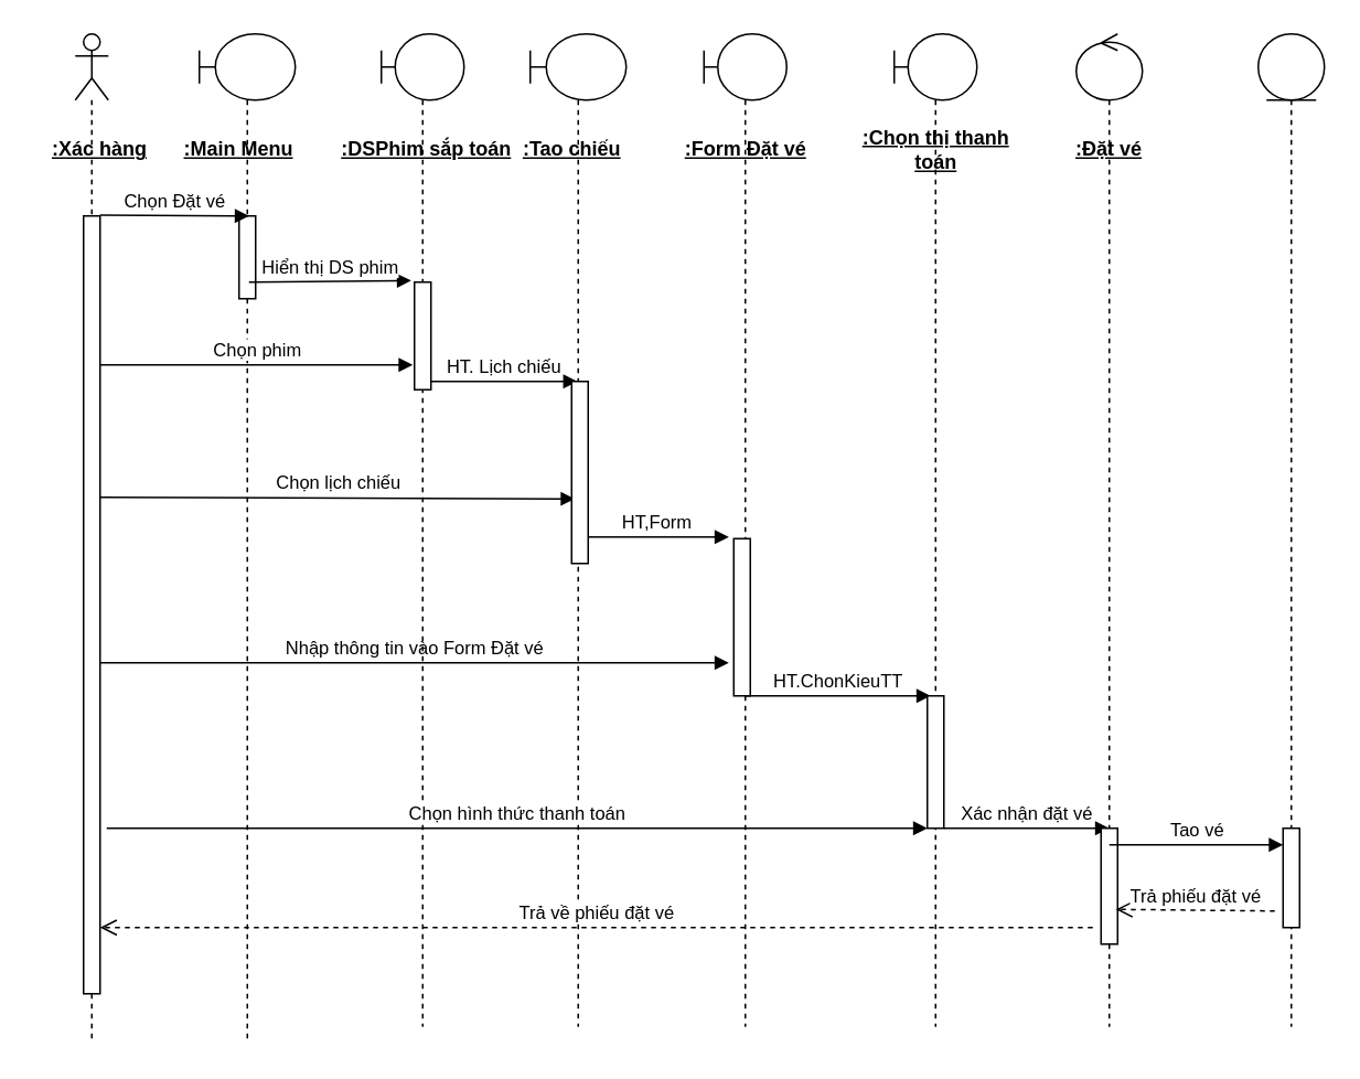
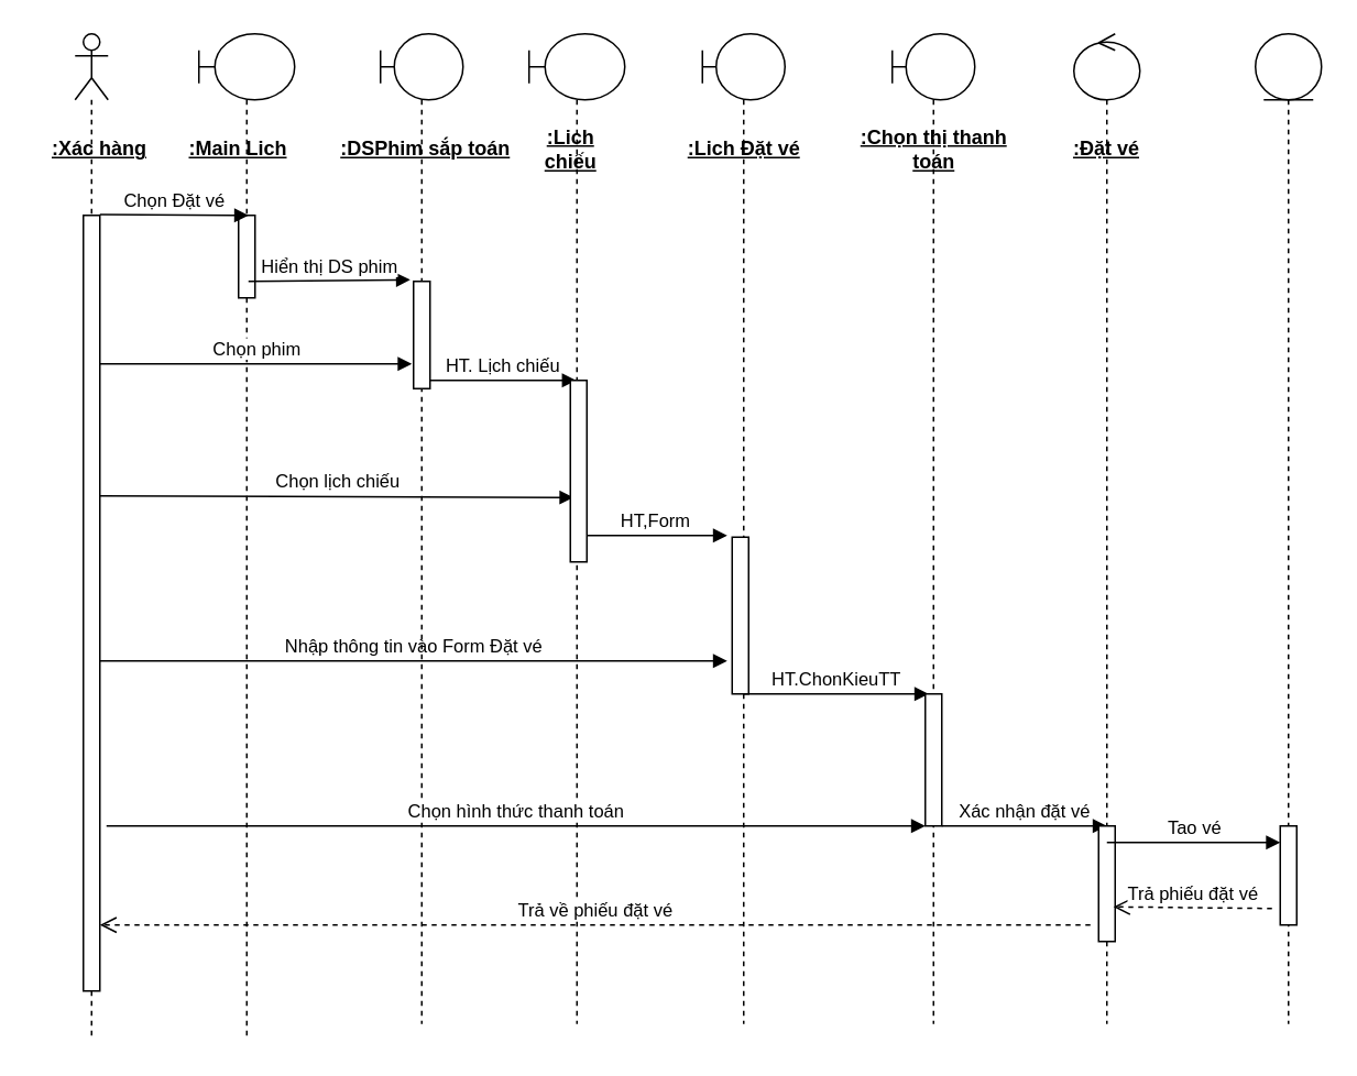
  <mxCell id="0" />
  <mxCell id="1" parent="0" />
  <mxCell id="2" value="" style="shape=umlLifeline;participant=umlActor;perimeter=lifelinePerimeter;whiteSpace=wrap;html=1;container=1;collapsible=0;recursiveResize=0;verticalAlign=top;spacingTop=36;labelBackgroundColor=#ffffff;outlineConnect=0;" vertex="1" parent="1"><mxGeometry x="45" y="20" width="20" height="610" as="geometry" /></mxCell>
  <mxCell id="3" value="" style="html=1;points=[];perimeter=orthogonalPerimeter;" vertex="1" parent="2"><mxGeometry x="5" y="110" width="10" height="470" as="geometry" /></mxCell>
  <mxCell id="4" value="Chọn lịch chiếu" style="html=1;verticalAlign=bottom;endArrow=block;entryX=0.2;entryY=0.645;entryDx=0;entryDy=0;entryPerimeter=0;" edge="1" parent="2" target="17"><mxGeometry width="80" relative="1" as="geometry"><mxPoint x="15" y="280" as="sourcePoint" /><mxPoint x="295" y="280" as="targetPoint" /></mxGeometry></mxCell>
  <mxCell id="5" value="Nhập thông tin vào Form Đặt vé" style="html=1;verticalAlign=bottom;endArrow=block;" edge="1" parent="2"><mxGeometry width="80" relative="1" as="geometry"><mxPoint x="15" y="380" as="sourcePoint" /><mxPoint x="395" y="380" as="targetPoint" /></mxGeometry></mxCell>
  <mxCell id="6" value="&lt;b&gt;&lt;u&gt;:Xác hàng&lt;/u&gt;&lt;/b&gt;" style="text;html=1;strokeColor=none;fillColor=none;align=center;verticalAlign=middle;whiteSpace=wrap;rounded=0;" vertex="1" parent="1"><mxGeometry y="80" width="80" height="20" as="geometry" x="20" /></mxCell>
  <mxCell id="7" value="" style="shape=umlLifeline;participant=umlBoundary;perimeter=lifelinePerimeter;whiteSpace=wrap;html=1;container=1;collapsible=0;recursiveResize=0;verticalAlign=top;spacingTop=36;labelBackgroundColor=#ffffff;outlineConnect=0;" vertex="1" parent="1"><mxGeometry x="120" y="20" width="58" height="610" as="geometry" /></mxCell>
- <mxCell id="8" value="&lt;b&gt;&lt;u&gt;:Main Menu&lt;/u&gt;&lt;/b&gt;" style="text;html=1;strokeColor=none;fillColor=none;align=center;verticalAlign=middle;whiteSpace=wrap;rounded=0;" vertex="1" parent="7"><mxGeometry x="-10" y="60" width="68" height="20" as="geometry" /></mxCell>
+ <mxCell id="8" value="&lt;b&gt;&lt;u&gt;:Main Lich&lt;/u&gt;&lt;/b&gt;" style="text;html=1;strokeColor=none;fillColor=none;align=center;verticalAlign=middle;whiteSpace=wrap;rounded=0;" vertex="1" parent="7"><mxGeometry x="-10" y="60" width="68" height="20" as="geometry" /></mxCell>
  <mxCell id="9" value="" style="html=1;points=[];perimeter=orthogonalPerimeter;" vertex="1" parent="7"><mxGeometry x="24" y="110" width="10" height="50" as="geometry" /></mxCell>
  <mxCell id="10" value="Hiển thị DS phim" style="html=1;verticalAlign=bottom;endArrow=block;entryX=-0.2;entryY=-0.015;entryDx=0;entryDy=0;entryPerimeter=0;" edge="1" parent="7" target="13"><mxGeometry width="80" relative="1" as="geometry"><mxPoint x="30" y="150" as="sourcePoint" /><mxPoint x="110" y="150" as="targetPoint" /></mxGeometry></mxCell>
  <mxCell id="11" value="" style="shape=umlLifeline;participant=umlBoundary;perimeter=lifelinePerimeter;whiteSpace=wrap;html=1;container=1;collapsible=0;recursiveResize=0;verticalAlign=top;spacingTop=36;labelBackgroundColor=#ffffff;outlineConnect=0;" vertex="1" parent="1"><mxGeometry x="230" y="20" width="50" height="600" as="geometry" /></mxCell>
  <mxCell id="12" value="&lt;b&gt;&lt;u&gt;:DSPhim sắp toán&lt;/u&gt;&lt;/b&gt;" style="text;html=1;strokeColor=none;fillColor=none;align=center;verticalAlign=middle;whiteSpace=wrap;rounded=0;" vertex="1" parent="11"><mxGeometry x="-25" y="60" width="105" height="20" as="geometry" /></mxCell>
  <mxCell id="13" value="" style="html=1;points=[];perimeter=orthogonalPerimeter;" vertex="1" parent="11"><mxGeometry x="20" y="150" width="10" height="65" as="geometry" /></mxCell>
  <mxCell id="14" value="HT. Lịch chiếu" style="html=1;verticalAlign=bottom;endArrow=block;" edge="1" parent="11" target="15"><mxGeometry width="80" relative="1" as="geometry"><mxPoint x="30" y="210" as="sourcePoint" /><mxPoint x="110" y="210" as="targetPoint" /></mxGeometry></mxCell>
  <mxCell id="15" value="" style="shape=umlLifeline;participant=umlBoundary;perimeter=lifelinePerimeter;whiteSpace=wrap;html=1;container=1;collapsible=0;recursiveResize=0;verticalAlign=top;spacingTop=36;labelBackgroundColor=#ffffff;outlineConnect=0;" vertex="1" parent="1"><mxGeometry x="320" y="20" width="58" height="600" as="geometry" /></mxCell>
- <mxCell id="16" value="&lt;b&gt;&lt;u&gt;:Tao chiếu&lt;/u&gt;&lt;/b&gt;" style="text;html=1;strokeColor=none;fillColor=none;align=center;verticalAlign=middle;whiteSpace=wrap;rounded=0;" vertex="1" parent="15"><mxGeometry x="-7.5" y="60" width="65" height="20" as="geometry" /></mxCell>
+ <mxCell id="16" value="&lt;b&gt;&lt;u&gt;:Lich chiếu&lt;/u&gt;&lt;/b&gt;" style="text;html=1;strokeColor=none;fillColor=none;align=center;verticalAlign=middle;whiteSpace=wrap;rounded=0;" vertex="1" parent="15"><mxGeometry x="-7.5" y="60" width="65" height="20" as="geometry" /></mxCell>
  <mxCell id="17" value="" style="html=1;points=[];perimeter=orthogonalPerimeter;" vertex="1" parent="15"><mxGeometry x="25" y="210" width="10" height="110" as="geometry" /></mxCell>
  <mxCell id="18" value="" style="shape=umlLifeline;participant=umlBoundary;perimeter=lifelinePerimeter;whiteSpace=wrap;html=1;container=1;collapsible=0;recursiveResize=0;verticalAlign=top;spacingTop=36;labelBackgroundColor=#ffffff;outlineConnect=0;" vertex="1" parent="1"><mxGeometry x="425" y="20" width="50" height="600" as="geometry" /></mxCell>
- <mxCell id="19" value="&lt;b&gt;&lt;u&gt;:Form Đặt vé&lt;/u&gt;&lt;/b&gt;" style="text;html=1;strokeColor=none;fillColor=none;align=center;verticalAlign=middle;whiteSpace=wrap;rounded=0;" vertex="1" parent="18"><mxGeometry x="-17.5" y="60" width="85" height="20" as="geometry" /></mxCell>
+ <mxCell id="19" value="&lt;b&gt;&lt;u&gt;:Lich Đặt vé&lt;/u&gt;&lt;/b&gt;" style="text;html=1;strokeColor=none;fillColor=none;align=center;verticalAlign=middle;whiteSpace=wrap;rounded=0;" vertex="1" parent="18"><mxGeometry x="-17.5" y="60" width="85" height="20" as="geometry" /></mxCell>
  <mxCell id="20" value="" style="html=1;points=[];perimeter=orthogonalPerimeter;" vertex="1" parent="18"><mxGeometry x="18" y="305" width="10" height="95" as="geometry" /></mxCell>
  <mxCell id="21" value="HT.ChonKieuTT" style="html=1;verticalAlign=bottom;endArrow=block;entryX=0.2;entryY=0;entryDx=0;entryDy=0;entryPerimeter=0;" edge="1" parent="18" target="24"><mxGeometry width="80" relative="1" as="geometry"><mxPoint x="25" y="400" as="sourcePoint" /><mxPoint x="105" y="400" as="targetPoint" /></mxGeometry></mxCell>
  <mxCell id="22" value="" style="shape=umlLifeline;participant=umlBoundary;perimeter=lifelinePerimeter;whiteSpace=wrap;html=1;container=1;collapsible=0;recursiveResize=0;verticalAlign=top;spacingTop=36;labelBackgroundColor=#ffffff;outlineConnect=0;" vertex="1" parent="1"><mxGeometry x="540" y="20" width="50" height="600" as="geometry" /></mxCell>
  <mxCell id="23" value="&lt;b&gt;&lt;u&gt;:Chọn thị thanh toán&lt;/u&gt;&lt;/b&gt;" style="text;html=1;strokeColor=none;fillColor=none;align=center;verticalAlign=middle;whiteSpace=wrap;rounded=0;" vertex="1" parent="22"><mxGeometry x="-22.5" y="60" width="95" height="20" as="geometry" /></mxCell>
  <mxCell id="24" value="" style="html=1;points=[];perimeter=orthogonalPerimeter;" vertex="1" parent="22"><mxGeometry x="20" y="400" width="10" height="80" as="geometry" /></mxCell>
  <mxCell id="25" value="Xác nhận đặt vé" style="html=1;verticalAlign=bottom;endArrow=block;entryX=0.5;entryY=0;entryDx=0;entryDy=0;entryPerimeter=0;" edge="1" parent="22" target="29"><mxGeometry width="80" relative="1" as="geometry"><mxPoint x="30" y="480" as="sourcePoint" /><mxPoint x="110" y="480" as="targetPoint" /></mxGeometry></mxCell>
  <mxCell id="26" value="Trả về phiếu đặt vé" style="html=1;verticalAlign=bottom;endArrow=open;dashed=1;endSize=8;" edge="1" parent="22" target="3"><mxGeometry relative="1" as="geometry"><mxPoint x="120" y="540" as="sourcePoint" /><mxPoint x="40" y="540" as="targetPoint" /></mxGeometry></mxCell>
  <mxCell id="27" value="" style="shape=umlLifeline;participant=umlControl;perimeter=lifelinePerimeter;whiteSpace=wrap;html=1;container=1;collapsible=0;recursiveResize=0;verticalAlign=top;spacingTop=36;labelBackgroundColor=#ffffff;outlineConnect=0;" vertex="1" parent="1"><mxGeometry x="650" y="20" width="40" height="600" as="geometry" /></mxCell>
  <mxCell id="28" value="&lt;b&gt;&lt;u&gt;:Đặt vé&lt;/u&gt;&lt;/b&gt;" style="text;html=1;strokeColor=none;fillColor=none;align=center;verticalAlign=middle;whiteSpace=wrap;rounded=0;" vertex="1" parent="27"><mxGeometry x="-5" y="60" width="50" height="20" as="geometry" /></mxCell>
  <mxCell id="29" value="" style="html=1;points=[];perimeter=orthogonalPerimeter;" vertex="1" parent="27"><mxGeometry x="15" y="480" width="10" height="70" as="geometry" /></mxCell>
  <mxCell id="30" value="Tao vé" style="html=1;verticalAlign=bottom;endArrow=block;" edge="1" parent="27" target="32"><mxGeometry width="80" relative="1" as="geometry"><mxPoint x="20" y="490" as="sourcePoint" /><mxPoint x="100" y="490" as="targetPoint" /></mxGeometry></mxCell>
  <mxCell id="31" value="" style="shape=umlLifeline;participant=umlEntity;perimeter=lifelinePerimeter;whiteSpace=wrap;html=1;container=1;collapsible=0;recursiveResize=0;verticalAlign=top;spacingTop=36;labelBackgroundColor=#ffffff;outlineConnect=0;" vertex="1" parent="1"><mxGeometry x="760" y="20" width="40" height="600" as="geometry" /></mxCell>
  <mxCell id="32" value="" style="html=1;points=[];perimeter=orthogonalPerimeter;" vertex="1" parent="31"><mxGeometry x="15" y="480" width="10" height="60" as="geometry" /></mxCell>
  <mxCell id="33" value="Chọn Đặt vé" style="html=1;verticalAlign=bottom;endArrow=block;" edge="1" parent="1"><mxGeometry width="80" relative="1" as="geometry"><mxPoint x="60" y="129.5" as="sourcePoint" /><mxPoint x="150" y="130" as="targetPoint" /></mxGeometry></mxCell>
  <mxCell id="34" value="Chọn phim" style="html=1;verticalAlign=bottom;endArrow=block;entryX=-0.1;entryY=0.769;entryDx=0;entryDy=0;entryPerimeter=0;" edge="1" parent="1" target="13"><mxGeometry width="80" relative="1" as="geometry"><mxPoint x="60" y="220" as="sourcePoint" /><mxPoint x="140" y="220" as="targetPoint" /></mxGeometry></mxCell>
  <mxCell id="35" value="HT,Form&amp;nbsp;" style="html=1;verticalAlign=bottom;endArrow=block;" edge="1" parent="1"><mxGeometry width="80" relative="1" as="geometry"><mxPoint x="355" y="324" as="sourcePoint" /><mxPoint x="440" y="324" as="targetPoint" /></mxGeometry></mxCell>
  <mxCell id="36" value="Chọn hình thức thanh toán" style="html=1;verticalAlign=bottom;endArrow=block;" edge="1" parent="1" target="24"><mxGeometry width="80" relative="1" as="geometry"><mxPoint x="64" y="500" as="sourcePoint" /><mxPoint x="140" y="490" as="targetPoint" /></mxGeometry></mxCell>
  <mxCell id="37" value="Trả phiếu đặt vé" style="html=1;verticalAlign=bottom;endArrow=open;dashed=1;endSize=8;entryX=0.9;entryY=0.7;entryDx=0;entryDy=0;entryPerimeter=0;" edge="1" parent="1" target="29"><mxGeometry relative="1" as="geometry"><mxPoint x="770" y="550" as="sourcePoint" /><mxPoint x="690" y="550" as="targetPoint" /></mxGeometry></mxCell>
